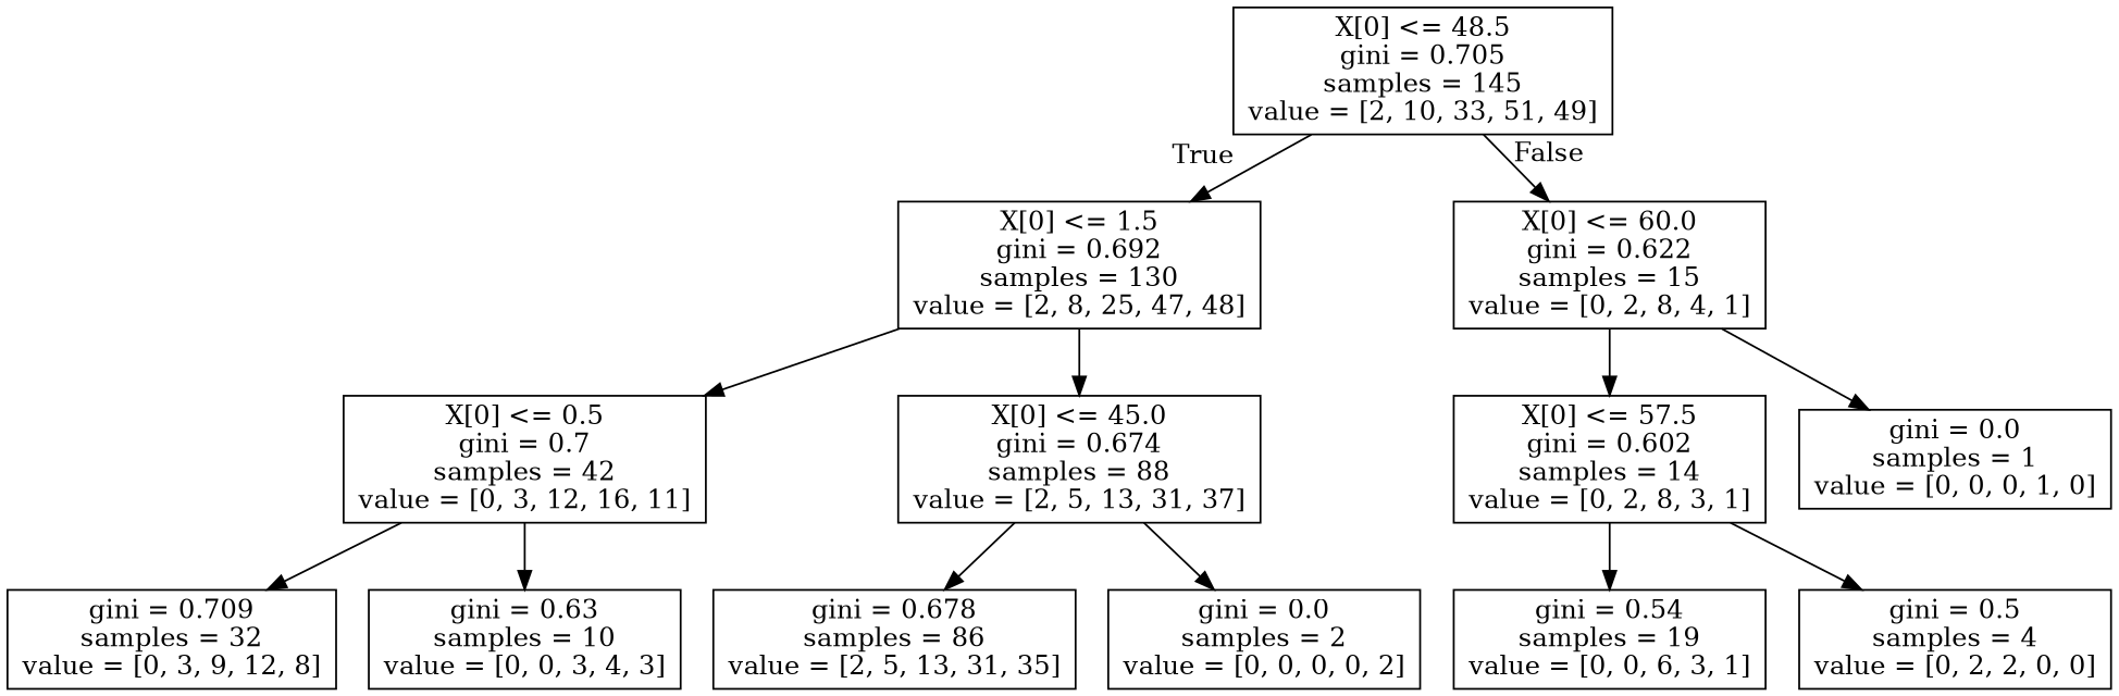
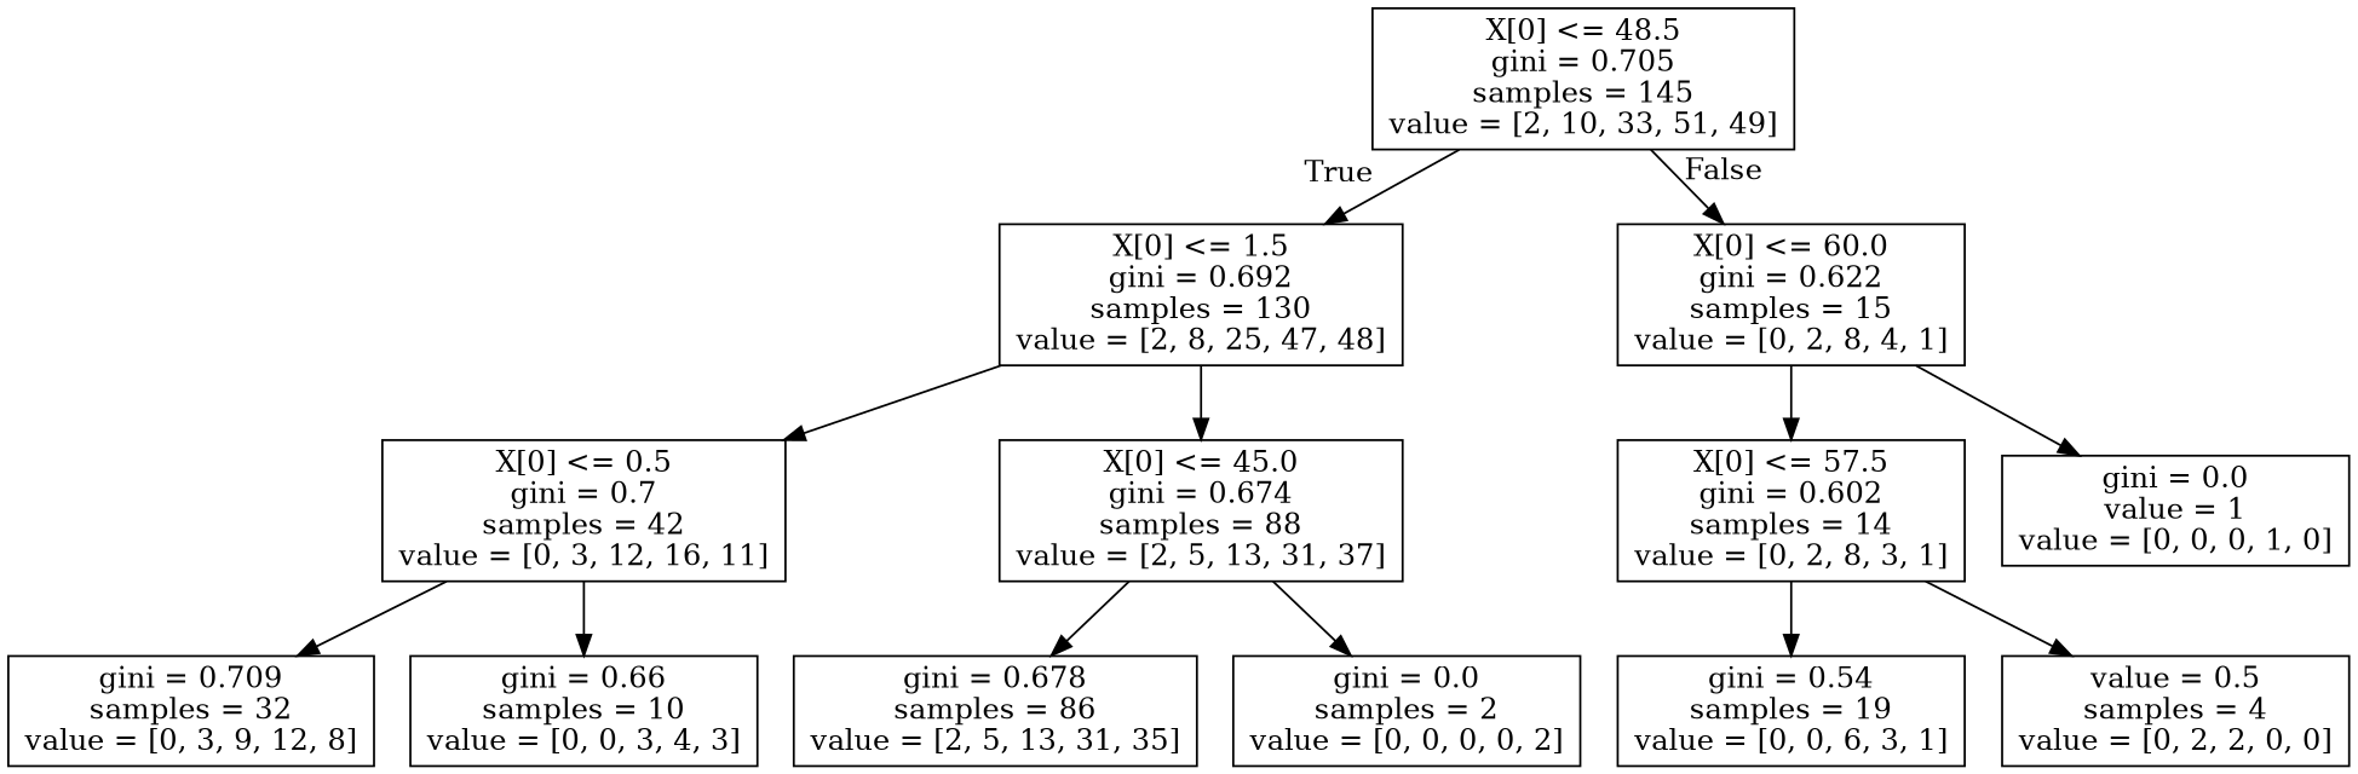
  digraph {
    node [shape=box]
    n1 [label="X[0] <= 48.5\ngini = 0.705\nsamples = 145\nvalue = [2, 10, 33, 51, 49]"]
    n2 [label="X[0] <= 1.5\ngini = 0.692\nsamples = 130\nvalue = [2, 8, 25, 47, 48]"]
    n3 [label="X[0] <= 60.0\ngini = 0.622\nsamples = 15\nvalue = [0, 2, 8, 4, 1]"]
    n4 [label="X[0] <= 0.5\ngini = 0.7\nsamples = 42\nvalue = [0, 3, 12, 16, 11]"]
    n5 [label="X[0] <= 45.0\ngini = 0.674\nsamples = 88\nvalue = [2, 5, 13, 31, 37]"]
    n6 [label="X[0] <= 57.5\ngini = 0.602\nsamples = 14\nvalue = [0, 2, 8, 3, 1]"]
-   n7 [label="gini = 0.0\nsamples = 1\nvalue = [0, 0, 0, 1, 0]"]
+   n7 [label="gini = 0.0\nvalue = 1\nvalue = [0, 0, 0, 1, 0]"]
    n8 [label="gini = 0.709\nsamples = 32\nvalue = [0, 3, 9, 12, 8]"]
-   n9 [label="gini = 0.63\nsamples = 10\nvalue = [0, 0, 3, 4, 3]"]
+   n9 [label="gini = 0.66\nsamples = 10\nvalue = [0, 0, 3, 4, 3]"]
    n10 [label="gini = 0.678\nsamples = 86\nvalue = [2, 5, 13, 31, 35]"]
    n11 [label="gini = 0.0\nsamples = 2\nvalue = [0, 0, 0, 0, 2]"]
    n12 [label="gini = 0.54\nsamples = 19\nvalue = [0, 0, 6, 3, 1]"]
-   n13 [label="gini = 0.5\nsamples = 4\nvalue = [0, 2, 2, 0, 0]"]
+   n13 [label="value = 0.5\nsamples = 4\nvalue = [0, 2, 2, 0, 0]"]
    n1 -> n2 [headlabel=True labelangle=45 labeldistance=2.5]
    n1 -> n3 [headlabel=False labelangle=-45 labeldistance=2.5]
    n2 -> n4
    n2 -> n5
    n3 -> n6
    n3 -> n7
    n4 -> n8
    n4 -> n9
    n5 -> n10
    n5 -> n11
    n6 -> n12
    n6 -> n13
  }
